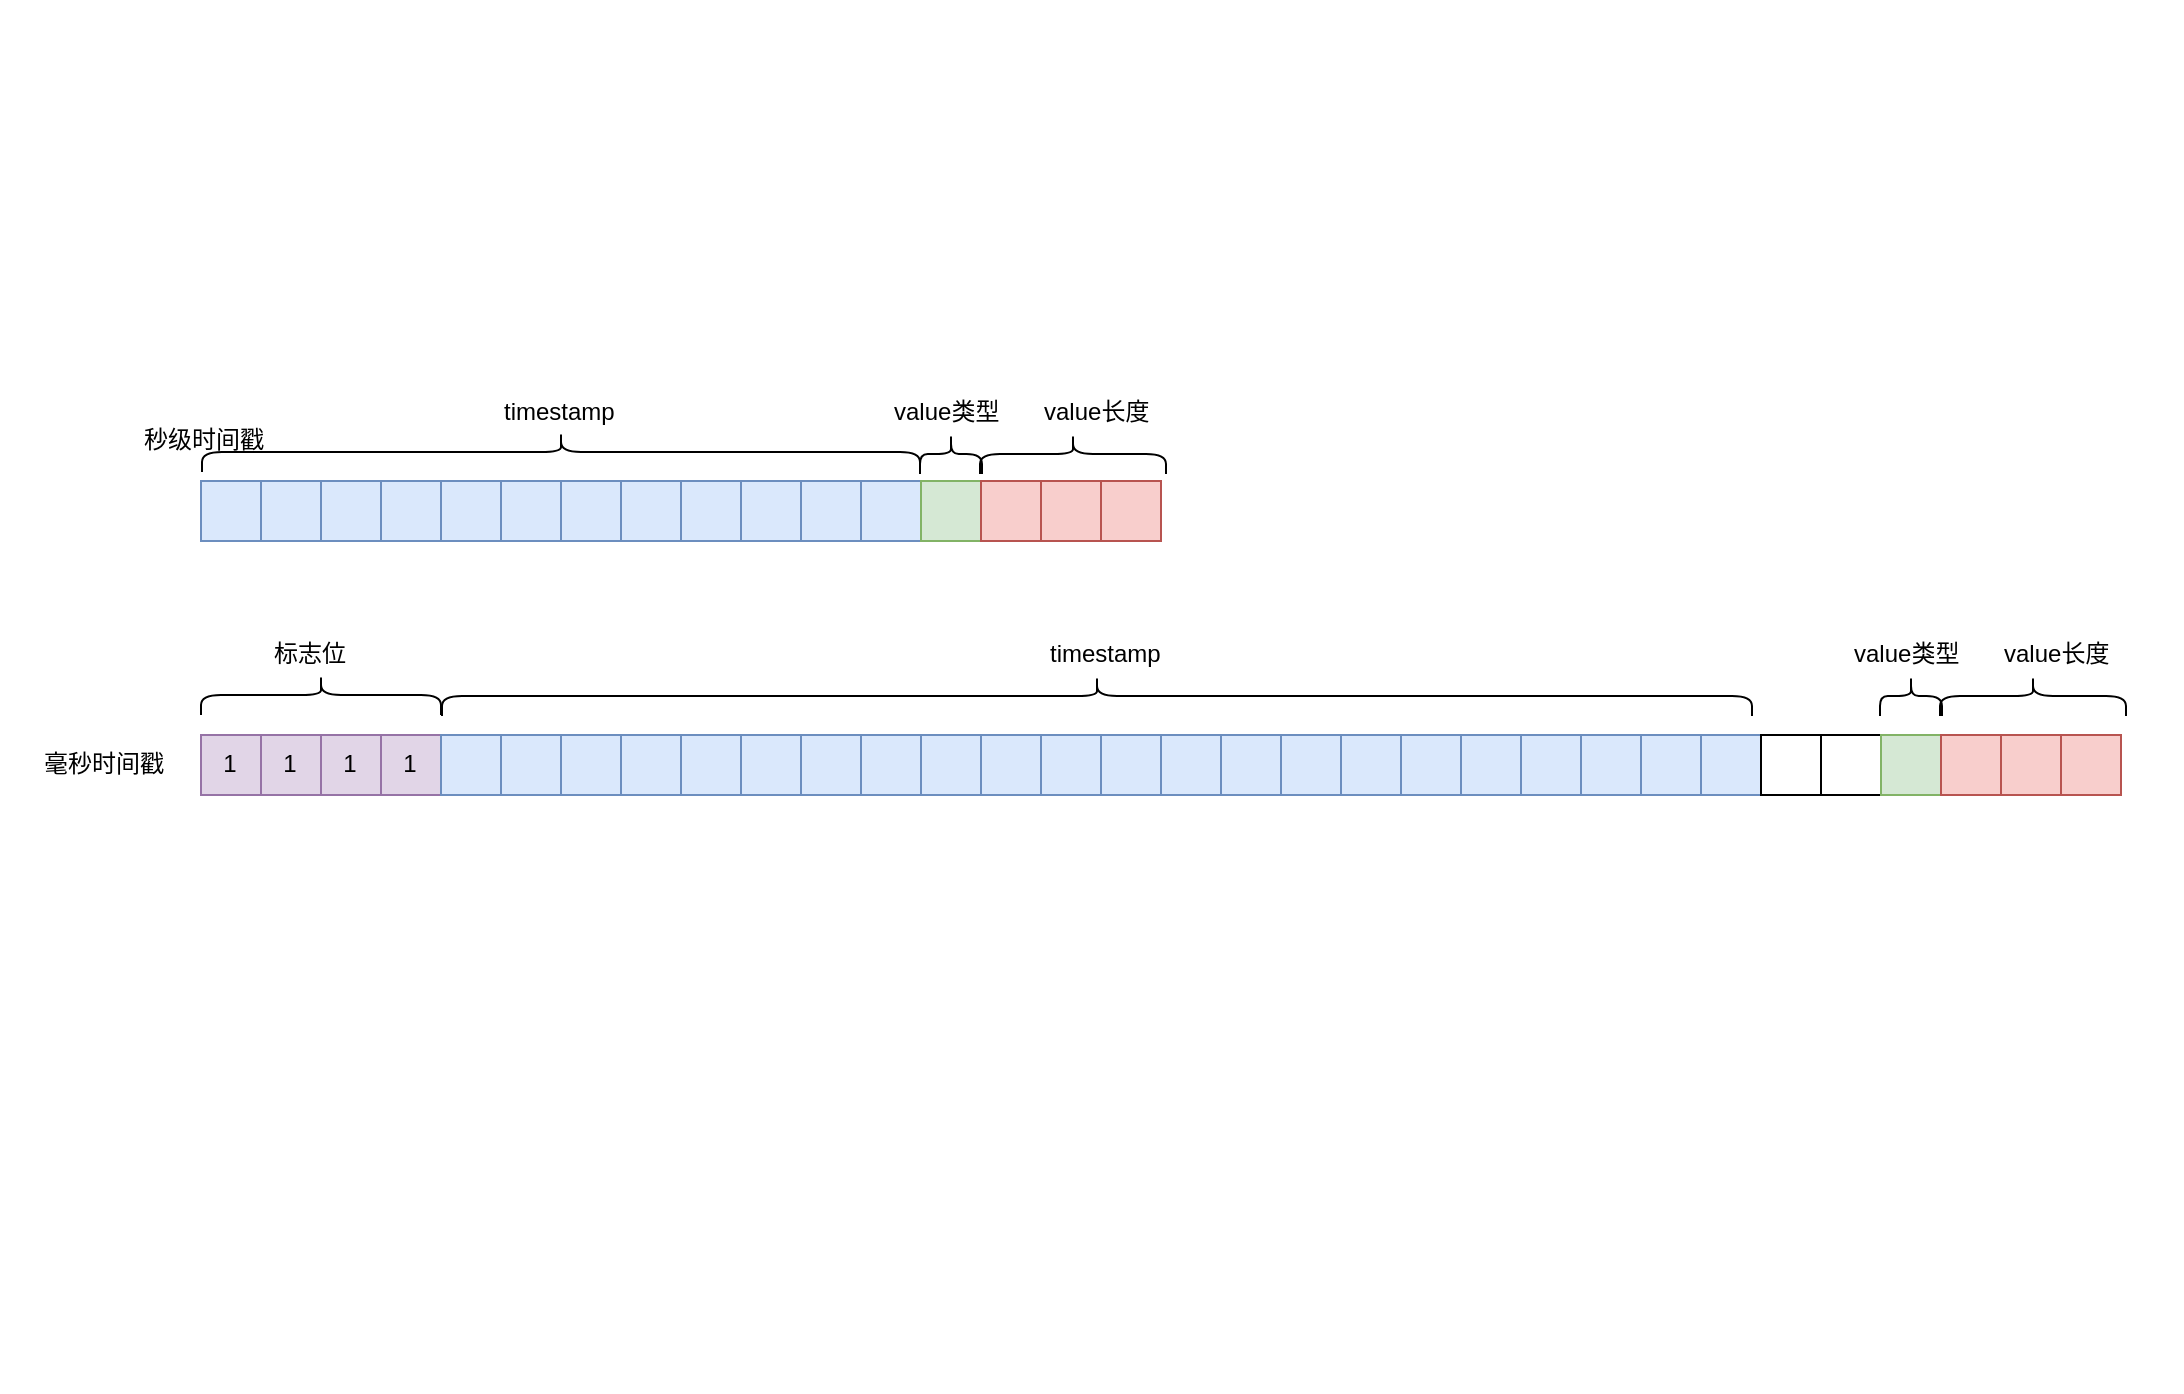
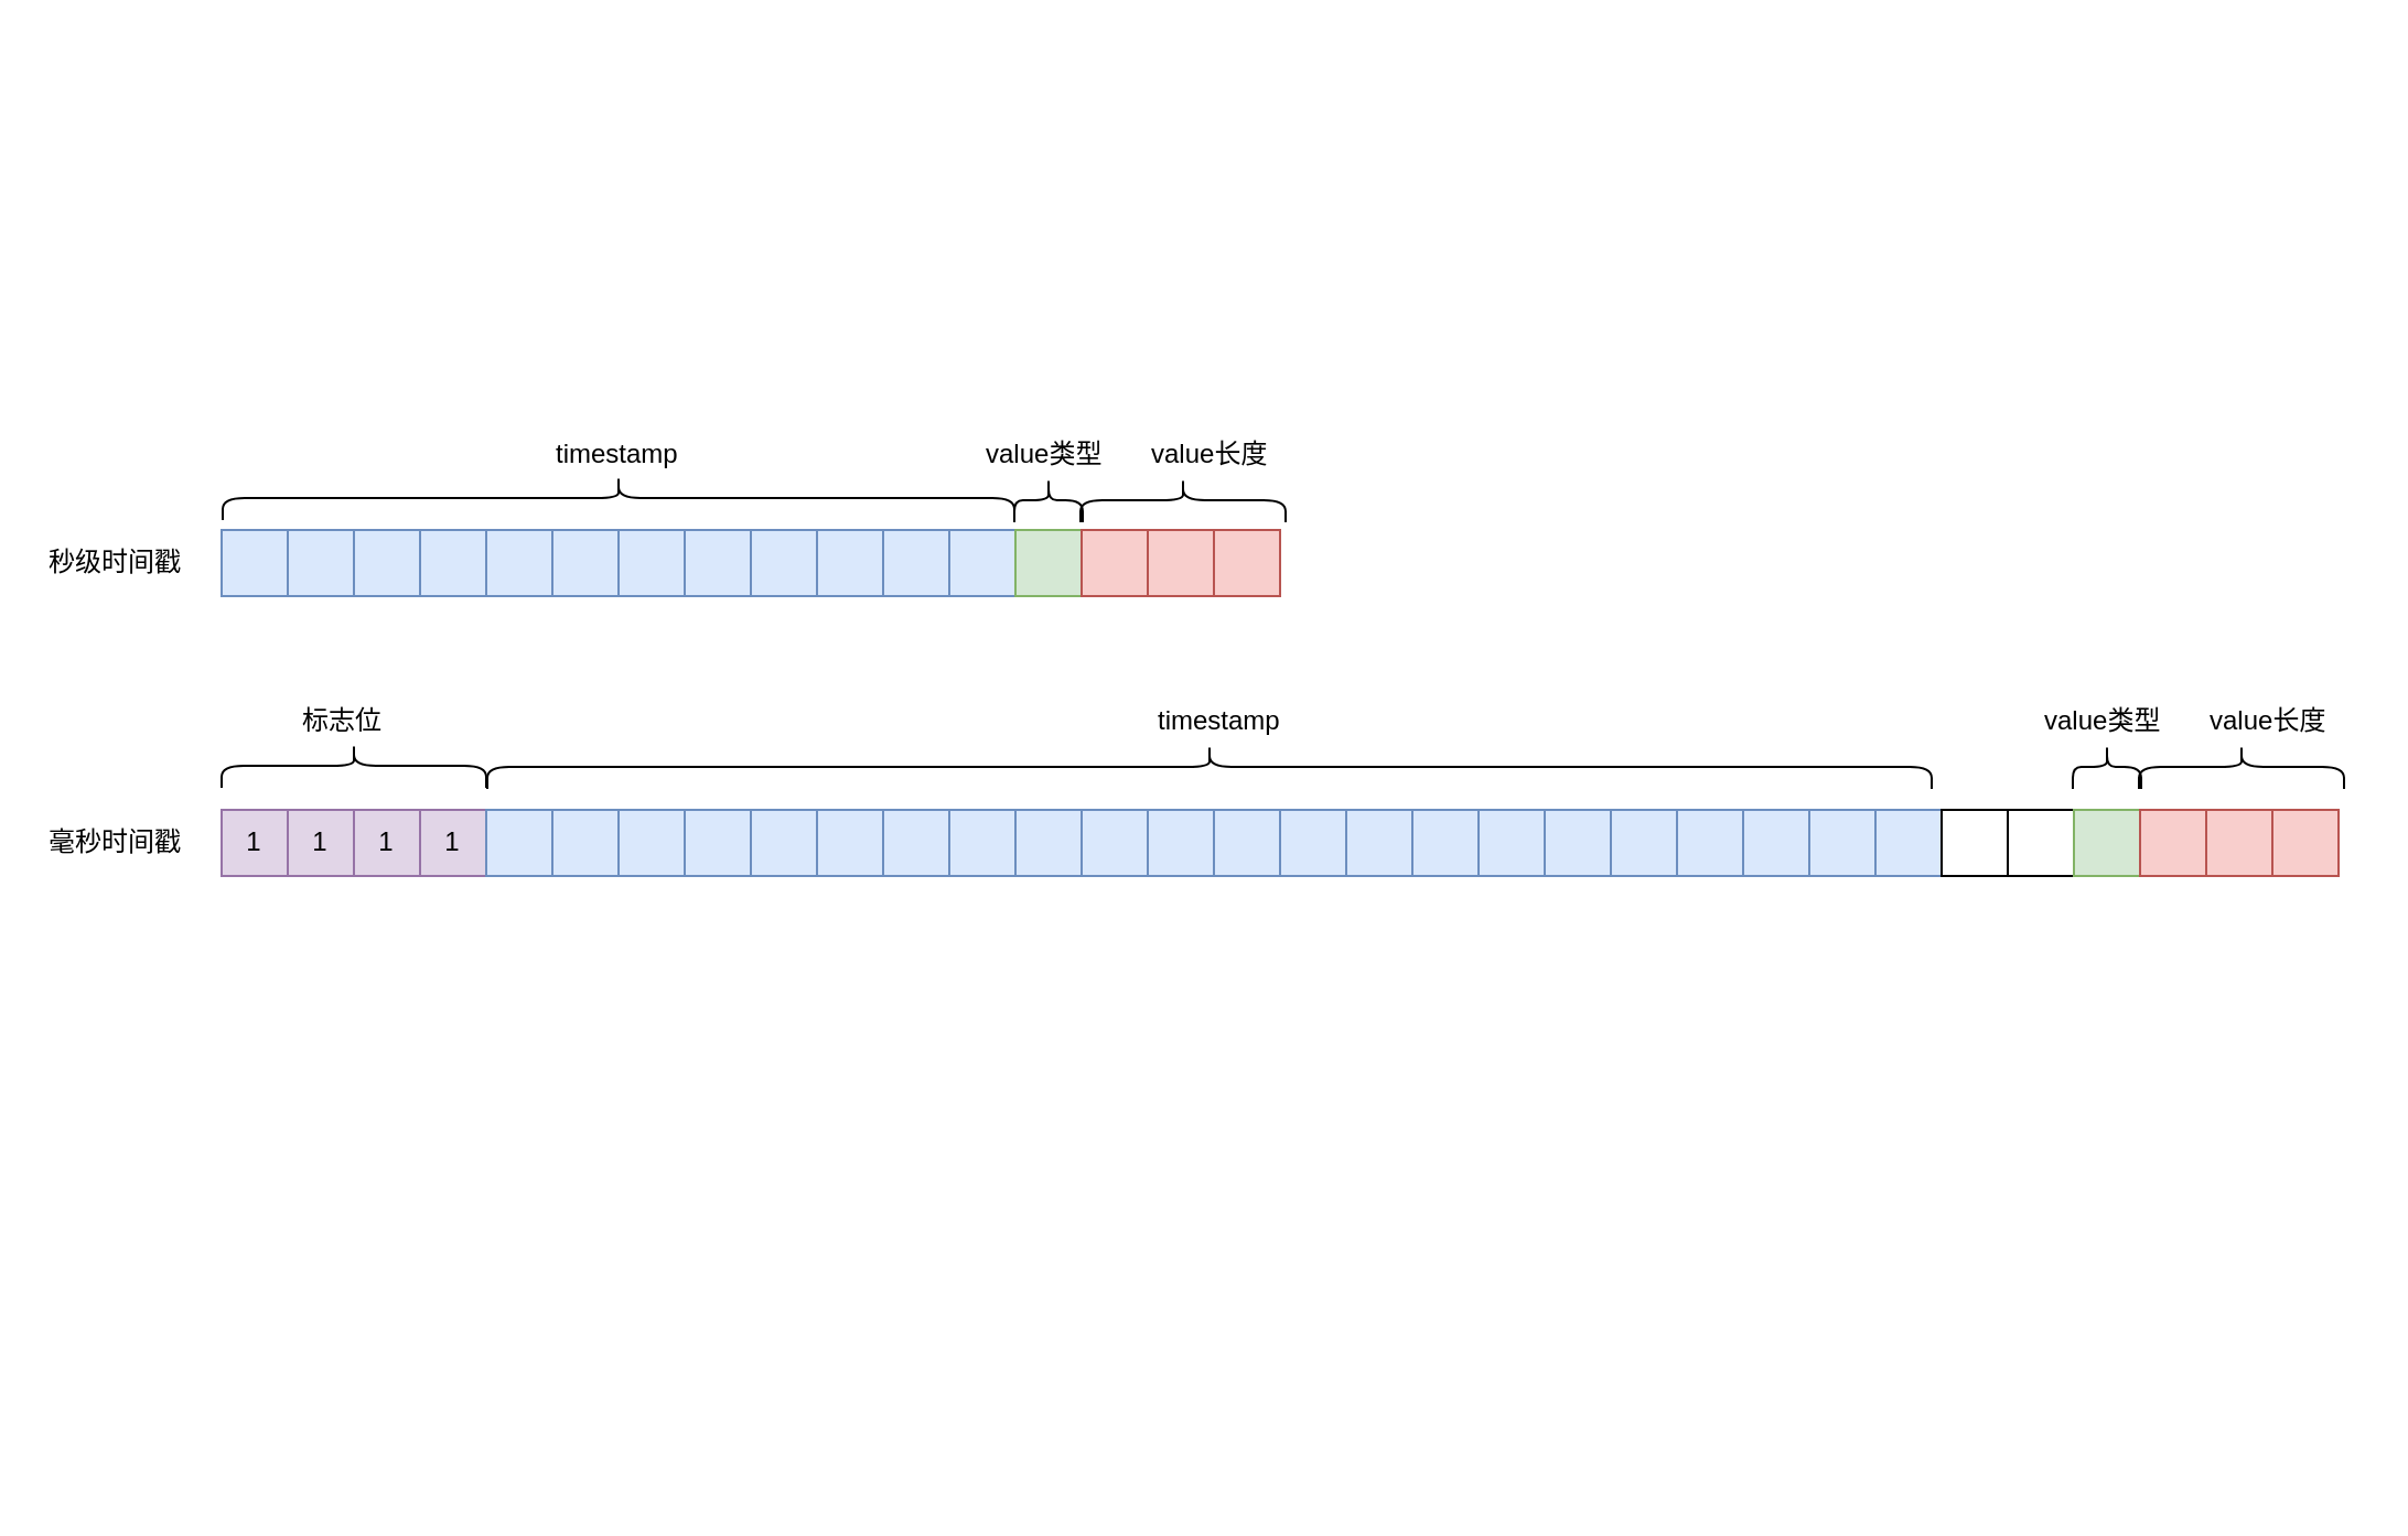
  <mxCell id="0" />
  <mxCell id="1" parent="0" />
  <mxCell id="2" value="" style="rounded=0;whiteSpace=wrap;html=1;fillColor=#dae8fc;strokeColor=#6c8ebf;" vertex="1" parent="1"><mxGeometry x="100" y="240" width="30" height="30" as="geometry" /></mxCell>
  <mxCell id="3" value="" style="rounded=0;whiteSpace=wrap;html=1;fillColor=#dae8fc;strokeColor=#6c8ebf;" vertex="1" parent="1"><mxGeometry x="130" y="240" width="30" height="30" as="geometry" /></mxCell>
  <mxCell id="4" value="" style="rounded=0;whiteSpace=wrap;html=1;fillColor=#dae8fc;strokeColor=#6c8ebf;" vertex="1" parent="1"><mxGeometry x="160" y="240" width="30" height="30" as="geometry" /></mxCell>
  <mxCell id="5" value="" style="rounded=0;whiteSpace=wrap;html=1;fillColor=#dae8fc;strokeColor=#6c8ebf;" vertex="1" parent="1"><mxGeometry x="190" y="240" width="30" height="30" as="geometry" /></mxCell>
  <mxCell id="6" value="" style="rounded=0;whiteSpace=wrap;html=1;fillColor=#dae8fc;strokeColor=#6c8ebf;" vertex="1" parent="1"><mxGeometry x="220" y="240" width="30" height="30" as="geometry" /></mxCell>
  <mxCell id="7" value="" style="rounded=0;whiteSpace=wrap;html=1;fillColor=#dae8fc;strokeColor=#6c8ebf;" vertex="1" parent="1"><mxGeometry x="250" y="240" width="30" height="30" as="geometry" /></mxCell>
  <mxCell id="8" value="" style="rounded=0;whiteSpace=wrap;html=1;fillColor=#dae8fc;strokeColor=#6c8ebf;" vertex="1" parent="1"><mxGeometry x="280" y="240" width="30" height="30" as="geometry" /></mxCell>
  <mxCell id="9" value="" style="rounded=0;whiteSpace=wrap;html=1;fillColor=#dae8fc;strokeColor=#6c8ebf;" vertex="1" parent="1"><mxGeometry x="310" y="240" width="30" height="30" as="geometry" /></mxCell>
  <mxCell id="10" value="" style="rounded=0;whiteSpace=wrap;html=1;fillColor=#dae8fc;strokeColor=#6c8ebf;" vertex="1" parent="1"><mxGeometry x="340" y="240" width="30" height="30" as="geometry" /></mxCell>
  <mxCell id="11" value="" style="rounded=0;whiteSpace=wrap;html=1;fillColor=#dae8fc;strokeColor=#6c8ebf;" vertex="1" parent="1"><mxGeometry x="370" y="240" width="30" height="30" as="geometry" /></mxCell>
  <mxCell id="12" value="" style="rounded=0;whiteSpace=wrap;html=1;fillColor=#dae8fc;strokeColor=#6c8ebf;" vertex="1" parent="1"><mxGeometry x="400" y="240" width="30" height="30" as="geometry" /></mxCell>
  <mxCell id="13" value="" style="rounded=0;whiteSpace=wrap;html=1;fillColor=#dae8fc;strokeColor=#6c8ebf;" vertex="1" parent="1"><mxGeometry x="430" y="240" width="30" height="30" as="geometry" /></mxCell>
  <mxCell id="14" value="" style="rounded=0;whiteSpace=wrap;html=1;fillColor=#d5e8d4;strokeColor=#82b366;" vertex="1" parent="1"><mxGeometry x="460" y="240" width="30" height="30" as="geometry" /></mxCell>
  <mxCell id="15" value="" style="rounded=0;whiteSpace=wrap;html=1;fillColor=#f8cecc;strokeColor=#b85450;" vertex="1" parent="1"><mxGeometry x="520" y="240" width="30" height="30" as="geometry" /></mxCell>
  <mxCell id="16" value="" style="rounded=0;whiteSpace=wrap;html=1;fillColor=#f8cecc;strokeColor=#b85450;" vertex="1" parent="1"><mxGeometry x="550" y="240" width="30" height="30" as="geometry" /></mxCell>
  <mxCell id="17" value="" style="rounded=0;whiteSpace=wrap;html=1;fillColor=#f8cecc;strokeColor=#b85450;" vertex="1" parent="1"><mxGeometry x="490" y="240" width="30" height="30" as="geometry" /></mxCell>
  <mxCell id="18" value="1" style="rounded=0;whiteSpace=wrap;html=1;fillColor=#e1d5e7;strokeColor=#9673a6;" vertex="1" parent="1"><mxGeometry x="100" y="367" width="30" height="30" as="geometry" /></mxCell>
  <mxCell id="19" value="1" style="rounded=0;whiteSpace=wrap;html=1;fillColor=#e1d5e7;strokeColor=#9673a6;" vertex="1" parent="1"><mxGeometry x="130" y="367" width="30" height="30" as="geometry" /></mxCell>
  <mxCell id="20" value="1" style="rounded=0;whiteSpace=wrap;html=1;fillColor=#e1d5e7;strokeColor=#9673a6;" vertex="1" parent="1"><mxGeometry x="160" y="367" width="30" height="30" as="geometry" /></mxCell>
  <mxCell id="21" value="1" style="rounded=0;whiteSpace=wrap;html=1;fillColor=#e1d5e7;strokeColor=#9673a6;" vertex="1" parent="1"><mxGeometry x="190" y="367" width="30" height="30" as="geometry" /></mxCell>
  <mxCell id="22" value="" style="rounded=0;whiteSpace=wrap;html=1;fillColor=#dae8fc;strokeColor=#6c8ebf;" vertex="1" parent="1"><mxGeometry x="220" y="367" width="30" height="30" as="geometry" /></mxCell>
  <mxCell id="23" value="" style="rounded=0;whiteSpace=wrap;html=1;fillColor=#dae8fc;strokeColor=#6c8ebf;" vertex="1" parent="1"><mxGeometry x="250" y="367" width="30" height="30" as="geometry" /></mxCell>
  <mxCell id="24" value="" style="rounded=0;whiteSpace=wrap;html=1;fillColor=#dae8fc;strokeColor=#6c8ebf;" vertex="1" parent="1"><mxGeometry x="280" y="367" width="30" height="30" as="geometry" /></mxCell>
  <mxCell id="25" value="" style="rounded=0;whiteSpace=wrap;html=1;fillColor=#dae8fc;strokeColor=#6c8ebf;" vertex="1" parent="1"><mxGeometry x="310" y="367" width="30" height="30" as="geometry" /></mxCell>
  <mxCell id="26" value="" style="rounded=0;whiteSpace=wrap;html=1;fillColor=#dae8fc;strokeColor=#6c8ebf;" vertex="1" parent="1"><mxGeometry x="340" y="367" width="30" height="30" as="geometry" /></mxCell>
  <mxCell id="27" value="" style="rounded=0;whiteSpace=wrap;html=1;fillColor=#dae8fc;strokeColor=#6c8ebf;" vertex="1" parent="1"><mxGeometry x="370" y="367" width="30" height="30" as="geometry" /></mxCell>
  <mxCell id="28" value="" style="rounded=0;whiteSpace=wrap;html=1;fillColor=#dae8fc;strokeColor=#6c8ebf;" vertex="1" parent="1"><mxGeometry x="400" y="367" width="30" height="30" as="geometry" /></mxCell>
  <mxCell id="29" value="" style="rounded=0;whiteSpace=wrap;html=1;fillColor=#dae8fc;strokeColor=#6c8ebf;" vertex="1" parent="1"><mxGeometry x="430" y="367" width="30" height="30" as="geometry" /></mxCell>
  <mxCell id="30" value="" style="rounded=0;whiteSpace=wrap;html=1;fillColor=#dae8fc;strokeColor=#6c8ebf;" vertex="1" parent="1"><mxGeometry x="460" y="367" width="30" height="30" as="geometry" /></mxCell>
  <mxCell id="31" value="" style="rounded=0;whiteSpace=wrap;html=1;fillColor=#dae8fc;strokeColor=#6c8ebf;" vertex="1" parent="1"><mxGeometry x="520" y="367" width="30" height="30" as="geometry" /></mxCell>
  <mxCell id="32" value="" style="rounded=0;whiteSpace=wrap;html=1;fillColor=#dae8fc;strokeColor=#6c8ebf;" vertex="1" parent="1"><mxGeometry x="550" y="367" width="30" height="30" as="geometry" /></mxCell>
  <mxCell id="33" value="" style="rounded=0;whiteSpace=wrap;html=1;fillColor=#dae8fc;strokeColor=#6c8ebf;" vertex="1" parent="1"><mxGeometry x="490" y="367" width="30" height="30" as="geometry" /></mxCell>
  <mxCell id="34" value="" style="rounded=0;whiteSpace=wrap;html=1;fillColor=#dae8fc;strokeColor=#6c8ebf;" vertex="1" parent="1"><mxGeometry x="580" y="367" width="30" height="30" as="geometry" /></mxCell>
  <mxCell id="35" value="" style="rounded=0;whiteSpace=wrap;html=1;fillColor=#dae8fc;strokeColor=#6c8ebf;" vertex="1" parent="1"><mxGeometry x="610" y="367" width="30" height="30" as="geometry" /></mxCell>
  <mxCell id="36" value="" style="rounded=0;whiteSpace=wrap;html=1;fillColor=#dae8fc;strokeColor=#6c8ebf;" vertex="1" parent="1"><mxGeometry x="640" y="367" width="30" height="30" as="geometry" /></mxCell>
  <mxCell id="37" value="" style="rounded=0;whiteSpace=wrap;html=1;fillColor=#dae8fc;strokeColor=#6c8ebf;" vertex="1" parent="1"><mxGeometry x="670" y="367" width="30" height="30" as="geometry" /></mxCell>
  <mxCell id="38" value="" style="rounded=0;whiteSpace=wrap;html=1;fillColor=#dae8fc;strokeColor=#6c8ebf;" vertex="1" parent="1"><mxGeometry x="700" y="367" width="30" height="30" as="geometry" /></mxCell>
  <mxCell id="39" value="" style="rounded=0;whiteSpace=wrap;html=1;fillColor=#dae8fc;strokeColor=#6c8ebf;" vertex="1" parent="1"><mxGeometry x="730" y="367" width="30" height="30" as="geometry" /></mxCell>
  <mxCell id="40" value="" style="rounded=0;whiteSpace=wrap;html=1;fillColor=#dae8fc;strokeColor=#6c8ebf;" vertex="1" parent="1"><mxGeometry x="760" y="367" width="30" height="30" as="geometry" /></mxCell>
  <mxCell id="41" value="" style="rounded=0;whiteSpace=wrap;html=1;fillColor=#dae8fc;strokeColor=#6c8ebf;" vertex="1" parent="1"><mxGeometry x="790" y="367" width="30" height="30" as="geometry" /></mxCell>
  <mxCell id="42" value="" style="rounded=0;whiteSpace=wrap;html=1;fillColor=#dae8fc;strokeColor=#6c8ebf;" vertex="1" parent="1"><mxGeometry x="820" y="367" width="30" height="30" as="geometry" /></mxCell>
  <mxCell id="43" value="" style="rounded=0;whiteSpace=wrap;html=1;fillColor=#dae8fc;strokeColor=#6c8ebf;" vertex="1" parent="1"><mxGeometry x="850" y="367" width="30" height="30" as="geometry" /></mxCell>
  <mxCell id="44" value="" style="rounded=0;whiteSpace=wrap;html=1;" vertex="1" parent="1"><mxGeometry x="880" y="367" width="30" height="30" as="geometry" /></mxCell>
  <mxCell id="45" value="" style="rounded=0;whiteSpace=wrap;html=1;" vertex="1" parent="1"><mxGeometry x="910" y="367" width="30" height="30" as="geometry" /></mxCell>
  <mxCell id="46" value="" style="rounded=0;whiteSpace=wrap;html=1;fillColor=#d5e8d4;strokeColor=#82b366;" vertex="1" parent="1"><mxGeometry x="940" y="367" width="30" height="30" as="geometry" /></mxCell>
  <mxCell id="47" value="" style="rounded=0;whiteSpace=wrap;html=1;fillColor=#f8cecc;strokeColor=#b85450;" vertex="1" parent="1"><mxGeometry x="1000" y="367" width="30" height="30" as="geometry" /></mxCell>
  <mxCell id="48" value="" style="rounded=0;whiteSpace=wrap;html=1;fillColor=#f8cecc;strokeColor=#b85450;" vertex="1" parent="1"><mxGeometry x="1030" y="367" width="30" height="30" as="geometry" /></mxCell>
  <mxCell id="49" value="" style="rounded=0;whiteSpace=wrap;html=1;fillColor=#f8cecc;strokeColor=#b85450;" vertex="1" parent="1"><mxGeometry x="970" y="367" width="30" height="30" as="geometry" /></mxCell>
- <mxCell id="50" value="秒级时间戳" style="text;html=1;resizable=0;points=[];autosize=1;align=left;verticalAlign=top;spacingTop=-4;" vertex="1" parent="1"><mxGeometry x="70" y="210" width="80" height="20" as="geometry" /></mxCell>
+ <mxCell id="50" value="秒级时间戳" style="text;html=1;resizable=0;points=[];autosize=1;align=left;verticalAlign=top;spacingTop=-4;" vertex="1" parent="1"><mxGeometry y="245" width="80" height="20" as="geometry" x="20" /></mxCell>
  <mxCell id="51" value="毫秒时间戳" style="text;html=1;resizable=0;points=[];autosize=1;align=left;verticalAlign=top;spacingTop=-4;" vertex="1" parent="1"><mxGeometry y="372" width="80" height="20" as="geometry" x="20" /></mxCell>
  <mxCell id="52" value="" style="shape=curlyBracket;whiteSpace=wrap;html=1;rounded=1;rotation=90;" vertex="1" parent="1"><mxGeometry x="150" y="287" width="20" height="120" as="geometry" /></mxCell>
  <mxCell id="53" value="" style="shape=curlyBracket;whiteSpace=wrap;html=1;rounded=1;rotation=90;" vertex="1" parent="1"><mxGeometry x="538" y="20" width="20" height="655" as="geometry" /></mxCell>
  <mxCell id="54" value="标志位" style="text;html=1;resizable=0;points=[];autosize=1;align=left;verticalAlign=top;spacingTop=-4;" vertex="1" parent="1"><mxGeometry x="135" y="317" width="50" height="20" as="geometry" /></mxCell>
  <mxCell id="55" value="timestamp" style="text;html=1;resizable=0;points=[];autosize=1;align=left;verticalAlign=top;spacingTop=-4;" vertex="1" parent="1"><mxGeometry x="523" y="317" width="70" height="20" as="geometry" /></mxCell>
  <mxCell id="56" value="" style="shape=curlyBracket;whiteSpace=wrap;html=1;rounded=1;rotation=90;" vertex="1" parent="1"><mxGeometry x="945" y="332" width="20" height="31" as="geometry" /></mxCell>
  <mxCell id="57" value="" style="shape=curlyBracket;whiteSpace=wrap;html=1;rounded=1;rotation=90;" vertex="1" parent="1"><mxGeometry x="1006" y="301" width="20" height="93" as="geometry" /></mxCell>
  <mxCell id="58" value="value类型" style="text;html=1;resizable=0;points=[];autosize=1;align=left;verticalAlign=top;spacingTop=-4;" vertex="1" parent="1"><mxGeometry x="925" y="317" width="70" height="20" as="geometry" /></mxCell>
  <mxCell id="59" value="value长度" style="text;html=1;resizable=0;points=[];autosize=1;align=left;verticalAlign=top;spacingTop=-4;" vertex="1" parent="1"><mxGeometry x="1000" y="317" width="70" height="20" as="geometry" /></mxCell>
  <mxCell id="60" value="" style="shape=curlyBracket;whiteSpace=wrap;html=1;rounded=1;rotation=90;" vertex="1" parent="1"><mxGeometry x="465" y="211" width="20" height="31" as="geometry" /></mxCell>
  <mxCell id="61" value="" style="shape=curlyBracket;whiteSpace=wrap;html=1;rounded=1;rotation=90;" vertex="1" parent="1"><mxGeometry x="526" y="180" width="20" height="93" as="geometry" /></mxCell>
  <mxCell id="62" value="value类型" style="text;html=1;resizable=0;points=[];autosize=1;align=left;verticalAlign=top;spacingTop=-4;" vertex="1" parent="1"><mxGeometry x="445" y="196" width="70" height="20" as="geometry" /></mxCell>
  <mxCell id="63" value="value长度" style="text;html=1;resizable=0;points=[];autosize=1;align=left;verticalAlign=top;spacingTop=-4;" vertex="1" parent="1"><mxGeometry x="520" y="196" width="70" height="20" as="geometry" /></mxCell>
  <mxCell id="64" value="" style="shape=curlyBracket;whiteSpace=wrap;html=1;rounded=1;rotation=90;" vertex="1" parent="1"><mxGeometry x="270" y="46" width="20" height="359" as="geometry" /></mxCell>
  <mxCell id="65" value="timestamp" style="text;html=1;resizable=0;points=[];autosize=1;align=left;verticalAlign=top;spacingTop=-4;" vertex="1" parent="1"><mxGeometry x="250" y="196" width="70" height="20" as="geometry" /></mxCell>
